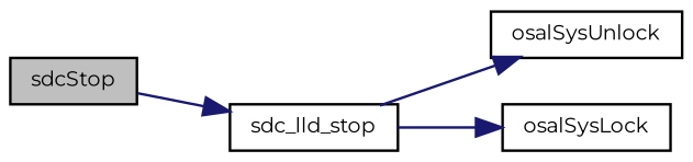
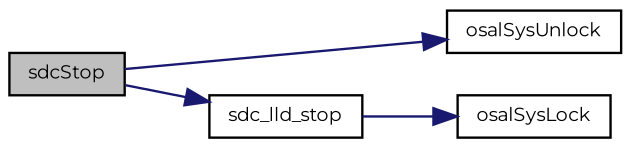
  digraph {
    fontname=Montserrat
    rankdir=LR
    node [color=black fontname=Montserrat fontsize=8 shape=record]
    edge [color=midnightblue fontname=Montserrat fontsize=8 labelfontname=Helvetica labelfontsize=8 style=solid]
    n1 [fillcolor=grey75 fontcolor=black height=0.2 label=sdcStop style=filled width=0.4]
    n2 [height=0.2 label=osalSysUnlock width=0.4]
    n3 [height=0.2 label=sdc_lld_stop width=0.4]
    n4 [height=0.2 label=osalSysLock width=0.4]
-   n3 -> n2
+   n1 -> n2
    n1 -> n3
    n3 -> n4
  }
